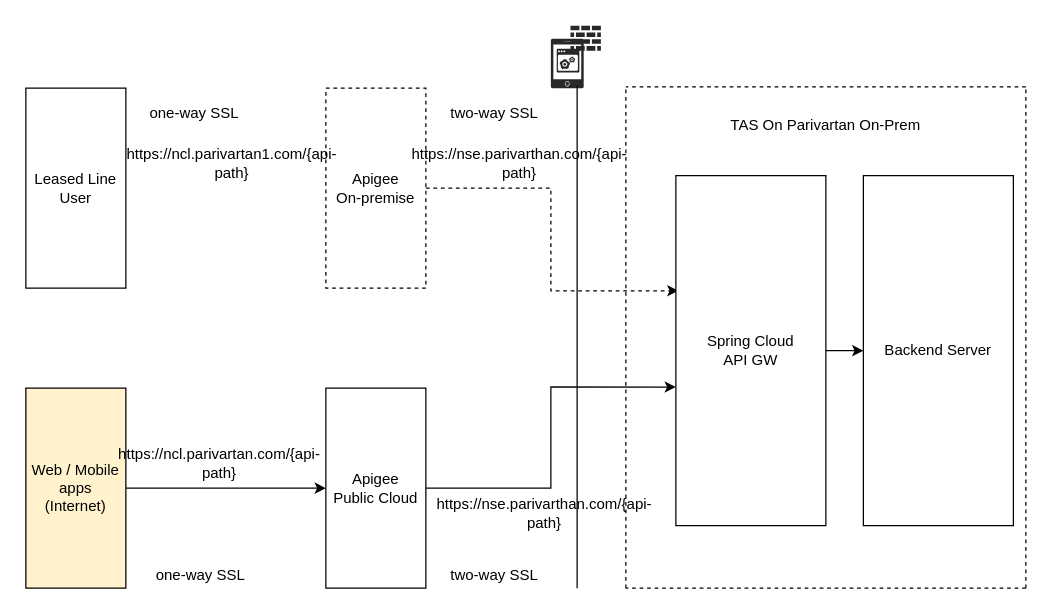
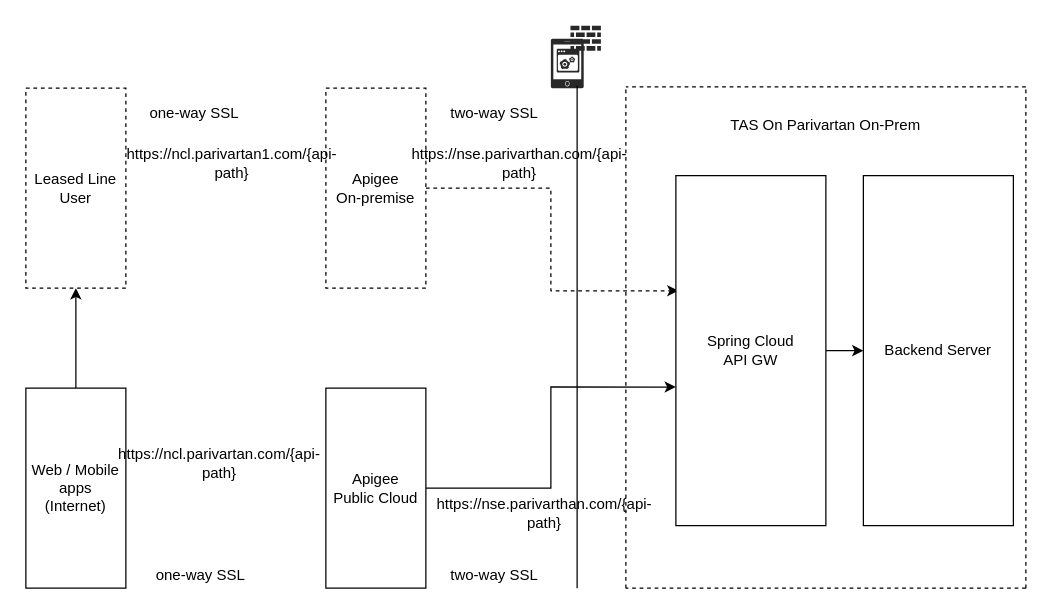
  <mxCell id="0" />
  <mxCell id="1" parent="0" />
- <mxCell id="2" style="edgeStyle=orthogonalEdgeStyle;rounded=0;orthogonalLoop=1;jettySize=auto;html=1;entryX=0;entryY=0.5;entryDx=0;entryDy=0;" parent="1" source="3" target="10" edge="1"><mxGeometry relative="1" as="geometry" /></mxCell>
- <mxCell id="3" value="Web / Mobile apps&lt;br&gt;(Internet)" style="rounded=0;whiteSpace=wrap;html=1;fillColor=#fff2cc;" parent="1" vertex="1"><mxGeometry x="20" y="310" width="80" height="160" as="geometry" /></mxCell>
+ <mxCell id="2" style="edgeStyle=orthogonalEdgeStyle;rounded=0;orthogonalLoop=1;jettySize=auto;html=1;" parent="1" source="3" target="11" edge="1"><mxGeometry relative="1" as="geometry" /></mxCell>
+ <mxCell id="3" value="Web / Mobile apps&lt;br&gt;(Internet)" style="rounded=0;whiteSpace=wrap;html=1;" parent="1" vertex="1"><mxGeometry x="20" y="310" width="80" height="160" as="geometry" /></mxCell>
  <mxCell id="4" style="edgeStyle=orthogonalEdgeStyle;rounded=0;orthogonalLoop=1;jettySize=auto;html=1;entryX=0.017;entryY=0.329;entryDx=0;entryDy=0;entryPerimeter=0;dashed=1;" parent="1" source="5" target="7" edge="1"><mxGeometry relative="1" as="geometry" /></mxCell>
  <mxCell id="5" value="Apigee &lt;br&gt;On-premise" style="rounded=0;whiteSpace=wrap;html=1;dashed=1;" parent="1" vertex="1"><mxGeometry x="260" y="70" width="80" height="160" as="geometry" /></mxCell>
  <mxCell id="6" style="edgeStyle=orthogonalEdgeStyle;rounded=0;orthogonalLoop=1;jettySize=auto;html=1;exitX=1;exitY=0.5;exitDx=0;exitDy=0;entryX=0;entryY=0.5;entryDx=0;entryDy=0;" parent="1" source="7" target="8" edge="1"><mxGeometry relative="1" as="geometry" /></mxCell>
  <mxCell id="7" value="Spring Cloud &lt;br&gt;API GW" style="rounded=0;whiteSpace=wrap;html=1;" parent="1" vertex="1"><mxGeometry x="540" y="140" width="120" height="280" as="geometry" /></mxCell>
  <mxCell id="8" value="Backend Server" style="rounded=0;whiteSpace=wrap;html=1;" parent="1" vertex="1"><mxGeometry x="690" y="140" width="120" height="280" as="geometry" /></mxCell>
  <mxCell id="9" style="edgeStyle=orthogonalEdgeStyle;rounded=0;orthogonalLoop=1;jettySize=auto;html=1;entryX=0;entryY=0.604;entryDx=0;entryDy=0;entryPerimeter=0;" parent="1" source="10" target="7" edge="1"><mxGeometry relative="1" as="geometry" /></mxCell>
  <mxCell id="10" value="Apigee &lt;br&gt;Public Cloud" style="rounded=0;whiteSpace=wrap;html=1;" parent="1" vertex="1"><mxGeometry x="260" y="310" width="80" height="160" as="geometry" /></mxCell>
- <mxCell id="11" value="Leased Line User" style="rounded=0;whiteSpace=wrap;html=1;" parent="1" vertex="1"><mxGeometry x="20" y="70" width="80" height="160" as="geometry" /></mxCell>
+ <mxCell id="11" value="Leased Line User" style="rounded=0;whiteSpace=wrap;html=1;dashed=1;" parent="1" vertex="1"><mxGeometry x="20" y="70" width="80" height="160" as="geometry" /></mxCell>
  <mxCell id="12" value="" style="endArrow=none;dashed=1;html=1;" parent="1" edge="1"><mxGeometry width="50" height="50" relative="1" as="geometry"><mxPoint x="500" y="470" as="sourcePoint" /><mxPoint x="500" y="70" as="targetPoint" /></mxGeometry></mxCell>
  <mxCell id="13" value="" style="endArrow=none;dashed=1;html=1;" parent="1" edge="1"><mxGeometry width="50" height="50" relative="1" as="geometry"><mxPoint x="820" y="470" as="sourcePoint" /><mxPoint x="500" y="470" as="targetPoint" /></mxGeometry></mxCell>
  <mxCell id="14" value="" style="endArrow=none;dashed=1;html=1;" parent="1" edge="1"><mxGeometry width="50" height="50" relative="1" as="geometry"><mxPoint x="820" y="470" as="sourcePoint" /><mxPoint x="820" y="70" as="targetPoint" /></mxGeometry></mxCell>
  <mxCell id="15" value="" style="endArrow=none;dashed=1;html=1;" parent="1" edge="1"><mxGeometry width="50" height="50" relative="1" as="geometry"><mxPoint x="820" y="69" as="sourcePoint" /><mxPoint x="500" y="69" as="targetPoint" /></mxGeometry></mxCell>
  <mxCell id="16" value="TAS On Parivartan On-Prem" style="text;html=1;strokeColor=none;fillColor=none;align=center;verticalAlign=middle;whiteSpace=wrap;rounded=0;" parent="1" vertex="1"><mxGeometry x="560" y="90" width="200" height="20" as="geometry" /></mxCell>
  <mxCell id="17" value="" style="verticalLabelPosition=bottom;html=1;fillColor=#282828;strokeColor=none;verticalAlign=top;pointerEvents=1;align=center;shape=mxgraph.cisco_safe.security_icons.waf;" vertex="1" parent="1"><mxGeometry x="440" y="20" width="40" height="50" as="geometry" /></mxCell>
  <mxCell id="18" value="" style="endArrow=none;html=1;" edge="1" parent="1"><mxGeometry width="50" height="50" relative="1" as="geometry"><mxPoint x="461" y="470" as="sourcePoint" /><mxPoint x="461" y="68" as="targetPoint" /></mxGeometry></mxCell>
  <mxCell id="19" value="one-way SSL" style="text;html=1;strokeColor=none;fillColor=none;align=center;verticalAlign=middle;whiteSpace=wrap;rounded=0;" vertex="1" parent="1"><mxGeometry x="100" y="80" width="110" height="20" as="geometry" /></mxCell>
  <mxCell id="20" value="one-way SSL" style="text;html=1;strokeColor=none;fillColor=none;align=center;verticalAlign=middle;whiteSpace=wrap;rounded=0;" vertex="1" parent="1"><mxGeometry x="110" y="450" width="100" height="20" as="geometry" /></mxCell>
  <mxCell id="21" value="two-way SSL" style="text;html=1;strokeColor=none;fillColor=none;align=center;verticalAlign=middle;whiteSpace=wrap;rounded=0;" vertex="1" parent="1"><mxGeometry x="350" y="80" width="90" height="20" as="geometry" /></mxCell>
  <mxCell id="22" value="two-way SSL" style="text;html=1;strokeColor=none;fillColor=none;align=center;verticalAlign=middle;whiteSpace=wrap;rounded=0;" vertex="1" parent="1"><mxGeometry x="350" y="450" width="90" height="20" as="geometry" /></mxCell>
  <mxCell id="23" value="https://ncl.parivartan1.com/{api-path}" style="text;html=1;strokeColor=none;fillColor=none;align=center;verticalAlign=middle;whiteSpace=wrap;rounded=0;" vertex="1" parent="1"><mxGeometry x="130" y="120" width="110" height="20" as="geometry" /></mxCell>
  <mxCell id="24" value="https://ncl.parivartan.com/{api-path}" style="text;html=1;strokeColor=none;fillColor=none;align=center;verticalAlign=middle;whiteSpace=wrap;rounded=0;" vertex="1" parent="1"><mxGeometry x="120" y="360" width="110" height="20" as="geometry" /></mxCell>
  <mxCell id="25" value="https://nse.parivarthan.com/{api-path}" style="text;html=1;strokeColor=none;fillColor=none;align=center;verticalAlign=middle;whiteSpace=wrap;rounded=0;" vertex="1" parent="1"><mxGeometry x="360" y="120" width="110" height="20" as="geometry" /></mxCell>
  <mxCell id="26" value="https://nse.parivarthan.com/{api-path}" style="text;html=1;strokeColor=none;fillColor=none;align=center;verticalAlign=middle;whiteSpace=wrap;rounded=0;" vertex="1" parent="1"><mxGeometry x="380" y="400" width="110" height="20" as="geometry" /></mxCell>
